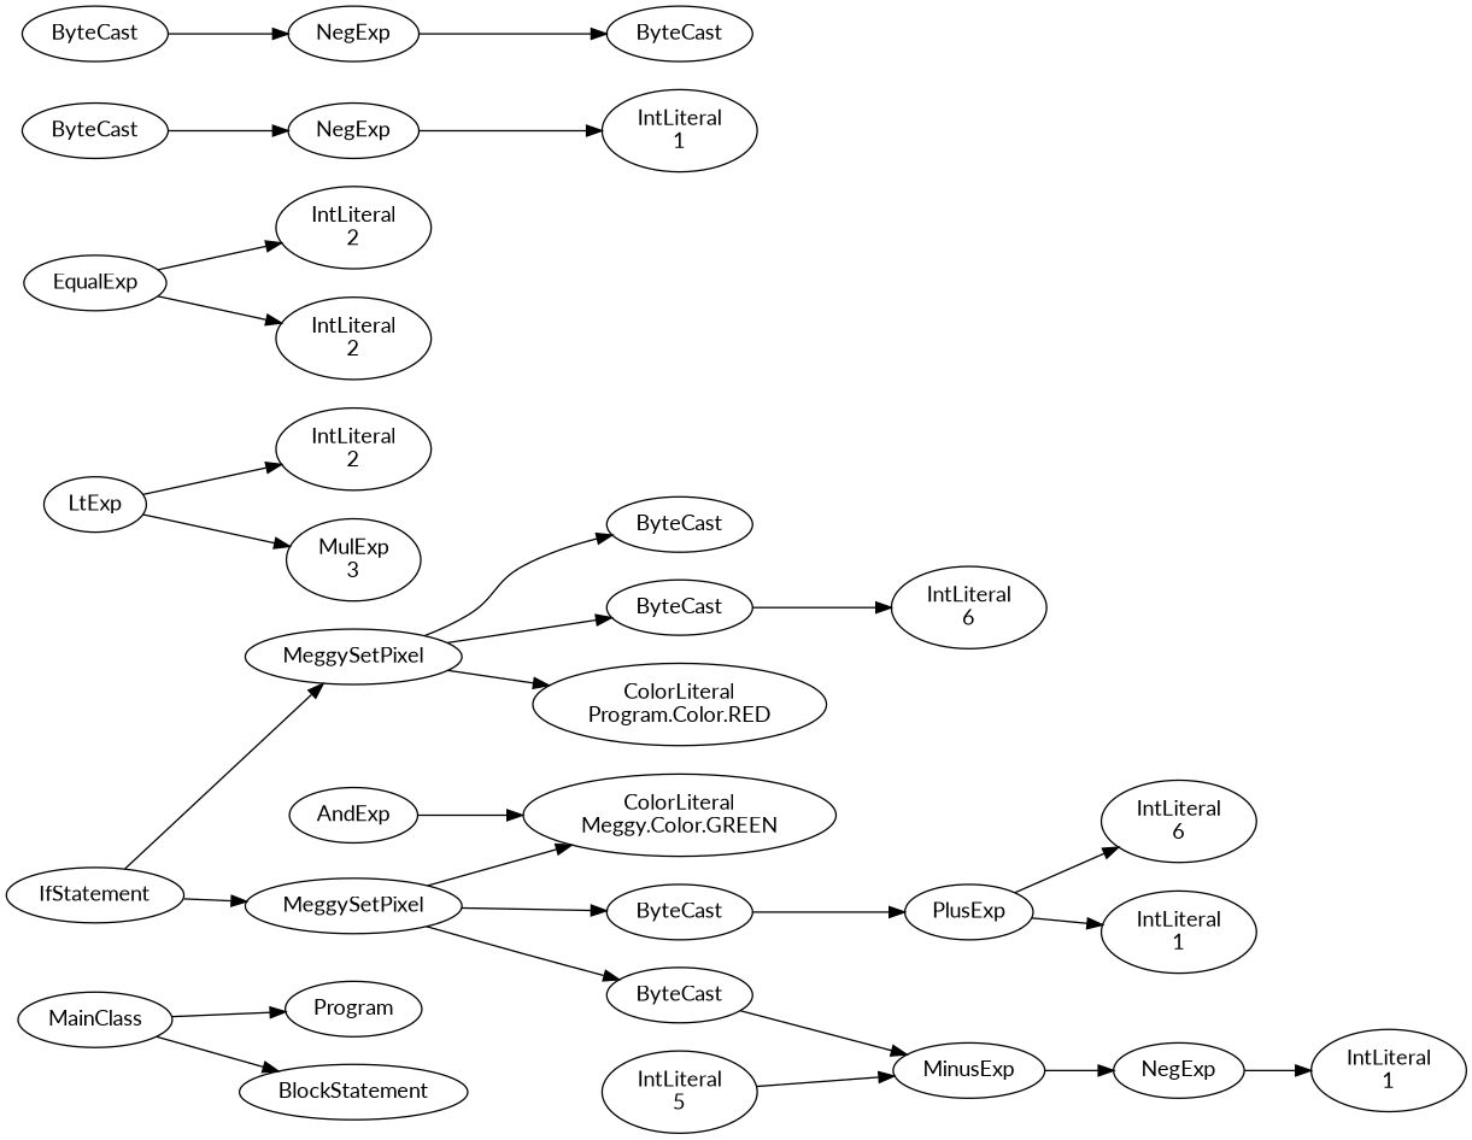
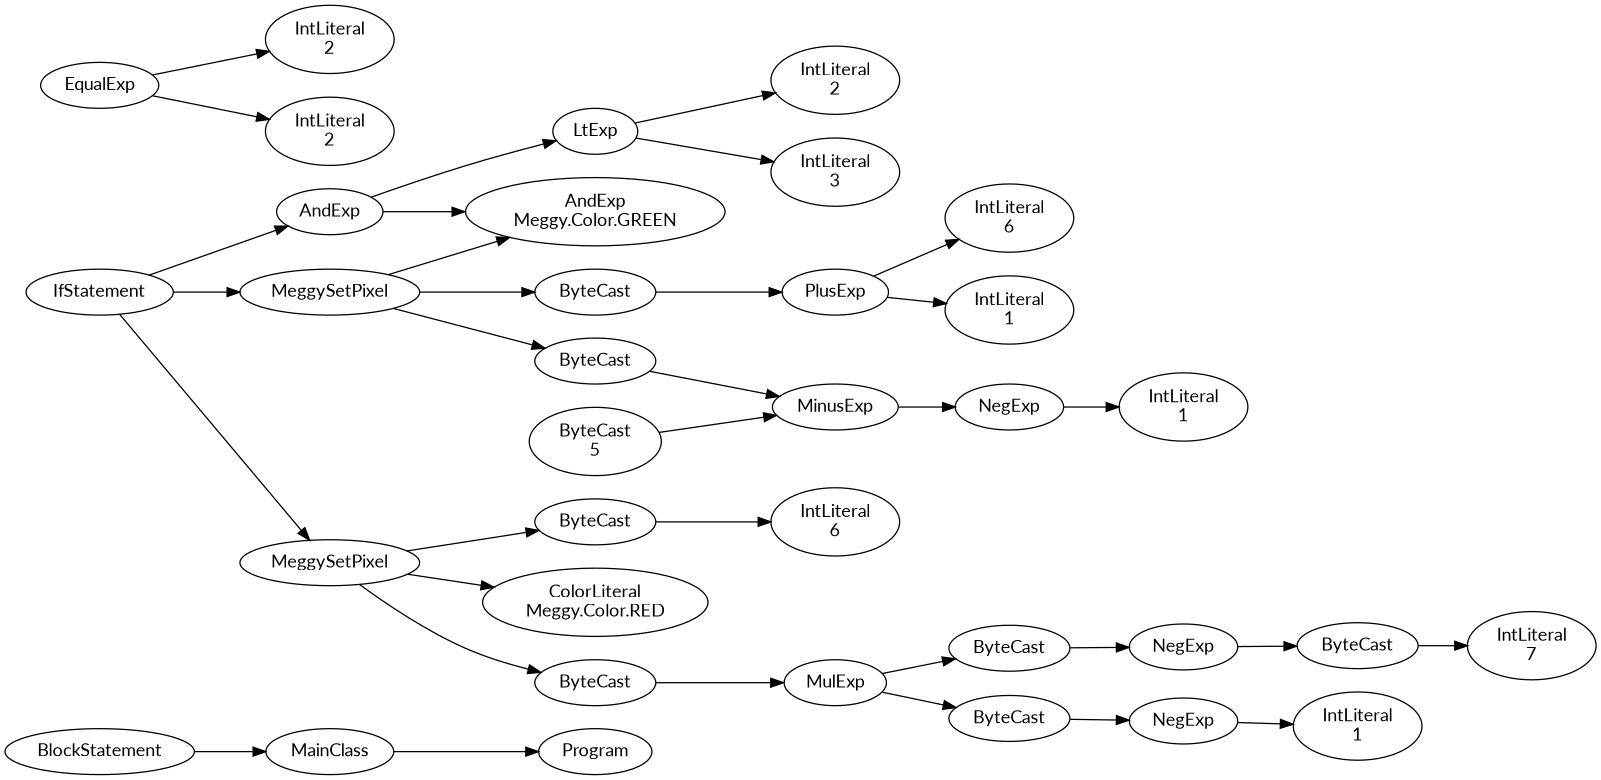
  digraph {
    fontname=Lato
    rankdir=LR
    node [fontname=Lato]
    edge [fontname=Lato]
    n1 [label=Program]
    n2 [label=MainClass]
    n3 [label=BlockStatement]
    n4 [label=IfStatement]
    n5 [label=AndExp]
    n6 [label=MeggySetPixel]
    n7 [label=MeggySetPixel]
    n8 [label=LtExp]
-   n9 [label="ColorLiteral\nMeggy.Color.GREEN"]
+   n9 [label="AndExp\nMeggy.Color.GREEN"]
    n10 [label=ByteCast]
    n11 [label=ByteCast]
    n12 [label=ByteCast]
    n13 [label=ByteCast]
-   n14 [label="ColorLiteral\nProgram.Color.RED"]
+   n14 [label="ColorLiteral\nMeggy.Color.RED"]
    n15 [label=EqualExp]
    n16 [label="IntLiteral\n2"]
    n17 [label="IntLiteral\n2"]
    n18 [label="IntLiteral\n2"]
-   n19 [label="MulExp\n3"]
+   n19 [label="IntLiteral\n3"]
    n20 [label=PlusExp]
    n21 [label=MinusExp]
    n22 [label="IntLiteral\n1"]
    n23 [label="IntLiteral\n6"]
    n24 [label=NegExp]
-   n25 [label="IntLiteral\n5"]
+   n25 [label="ByteCast\n5"]
    n26 [label="IntLiteral\n1"]
+   n27 [label=MulExp]
    n28 [label="IntLiteral\n6"]
    n29 [label=ByteCast]
    n30 [label=ByteCast]
    n31 [label=NegExp]
    n32 [label=NegExp]
    n33 [label="IntLiteral\n1"]
    n34 [label=ByteCast]
+   n35 [label="IntLiteral\n7"]
    n2 -> n1
-   n2 -> n3
+   n3 -> n2
+   n4 -> n5
    n4 -> n6
    n4 -> n7
+   n5 -> n8
    n5 -> n9
    n6 -> n9
    n6 -> n10
    n6 -> n11
    n7 -> n12
    n7 -> n13
    n7 -> n14
    n8 -> n18
    n8 -> n19
    n10 -> n20
    n11 -> n21
+   n12 -> n27
    n13 -> n28
    n15 -> n16
    n15 -> n17
    n20 -> n22
    n20 -> n23
    n21 -> n24
    n24 -> n26
    n25 -> n21
+   n27 -> n29
+   n27 -> n30
    n29 -> n31
    n30 -> n32
    n31 -> n33
    n32 -> n34
+   n34 -> n35
  }
